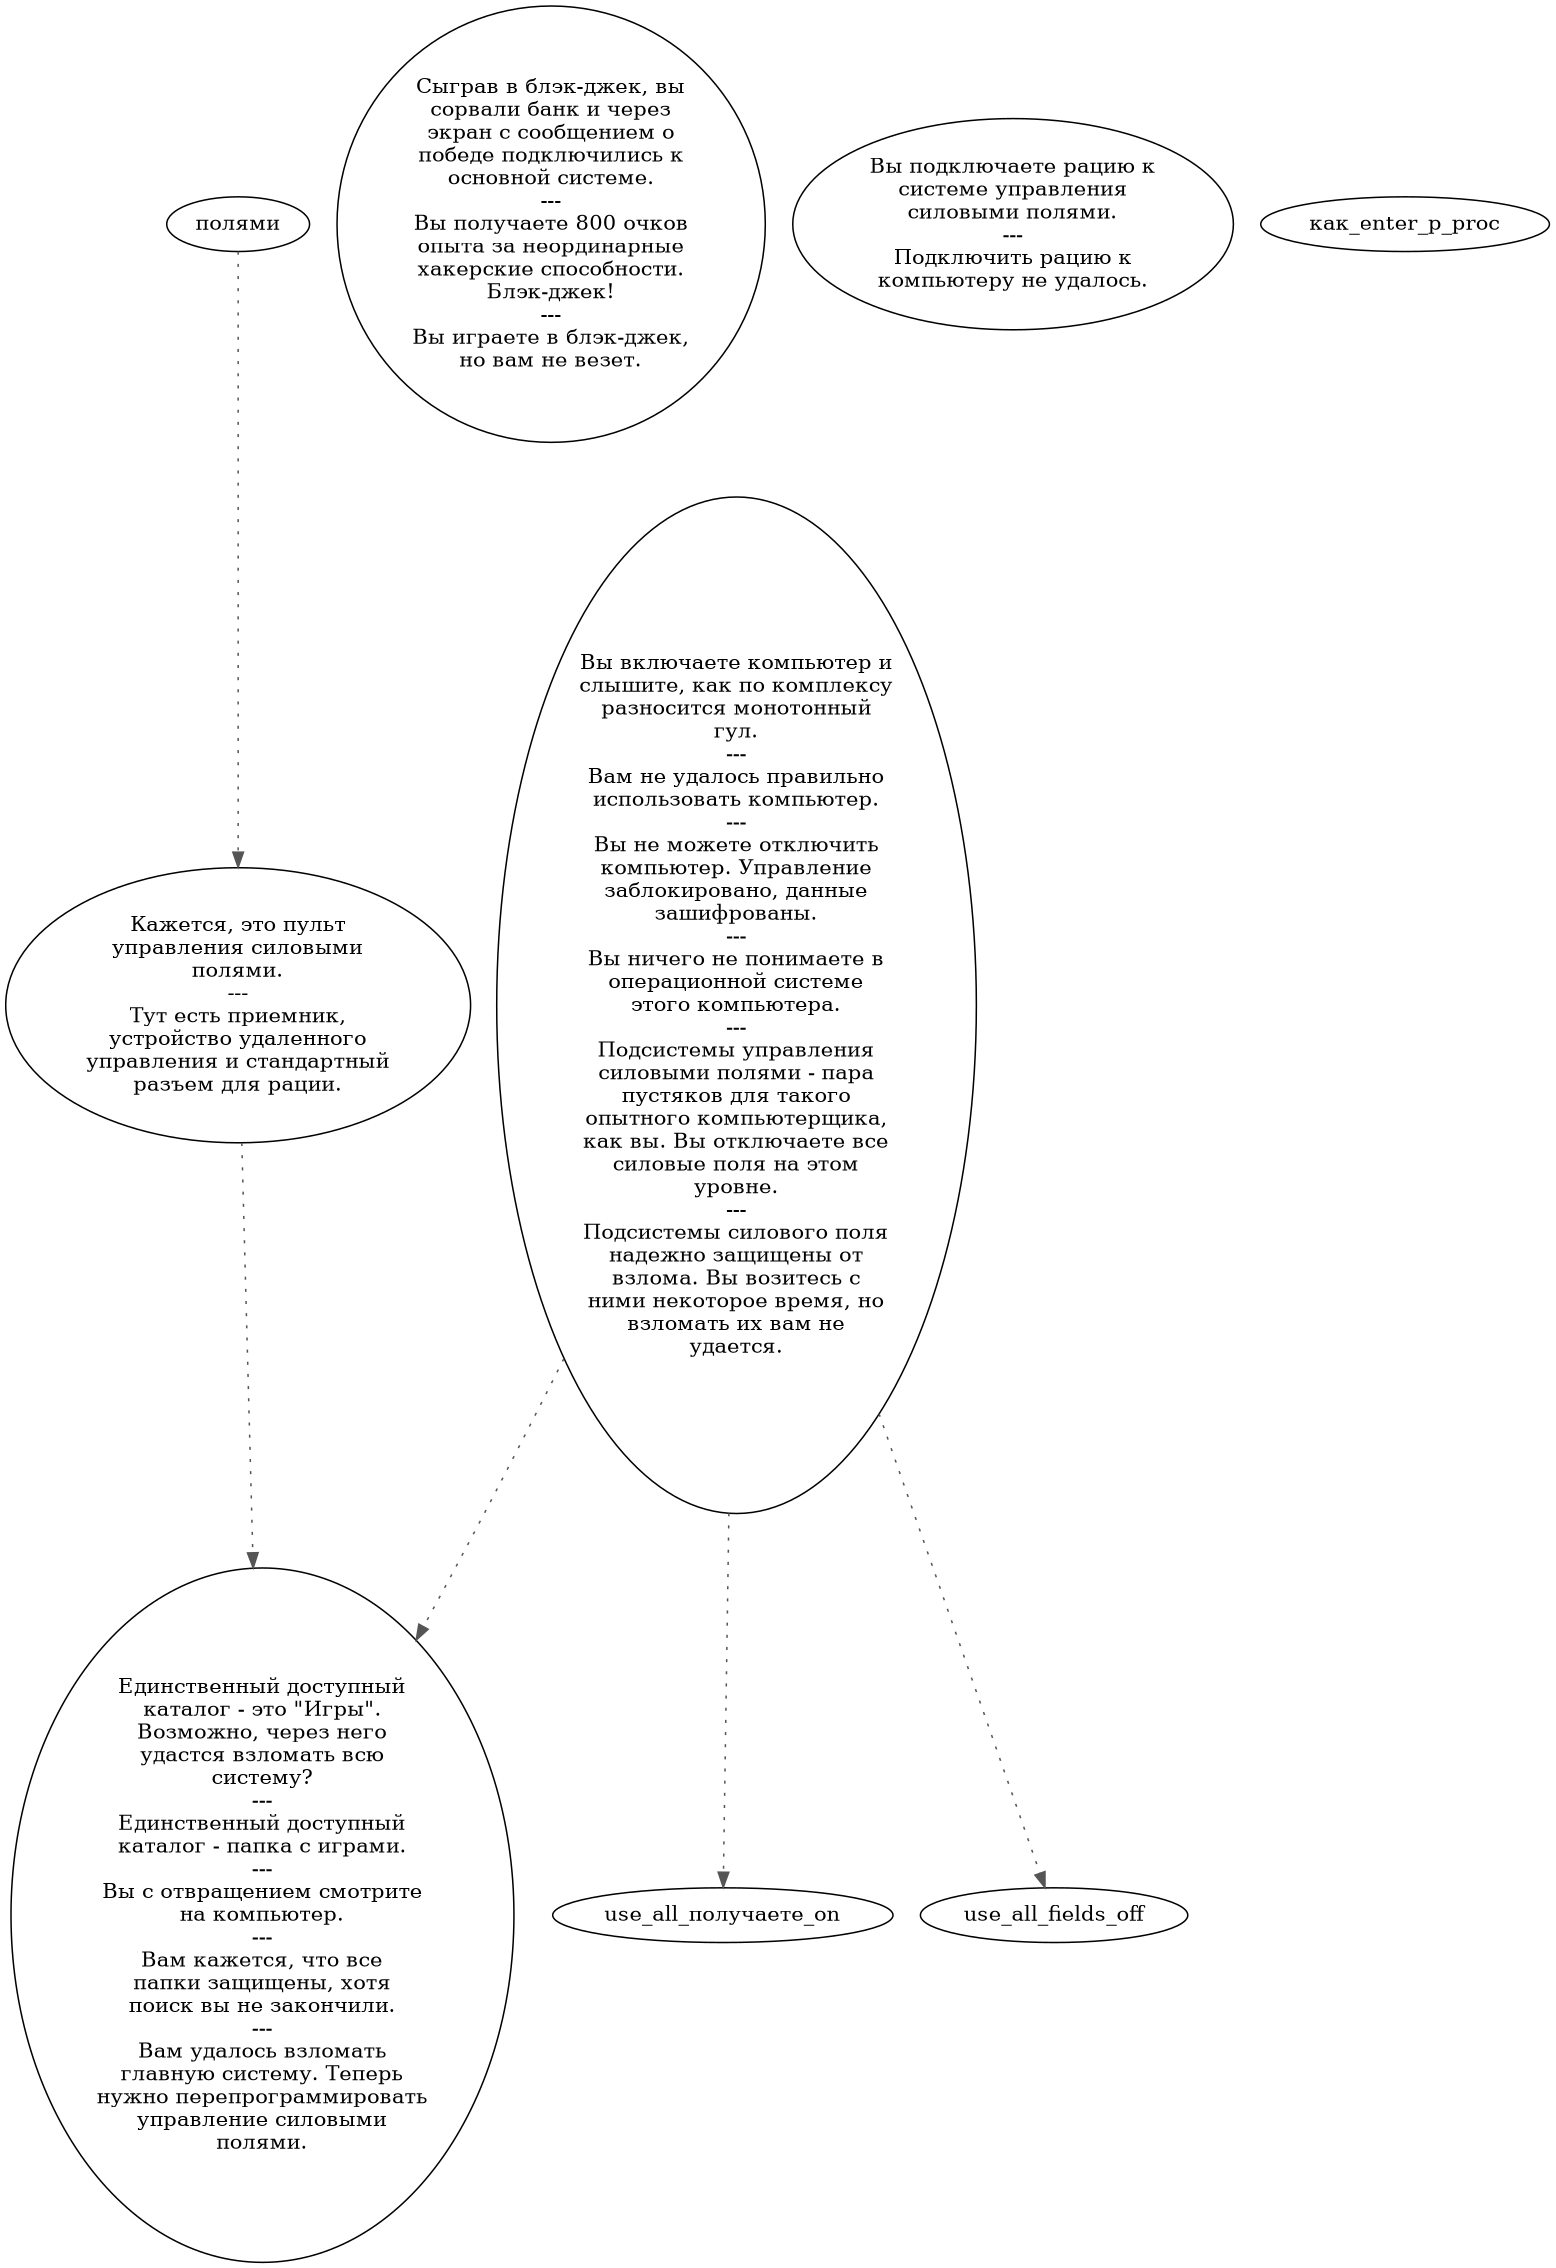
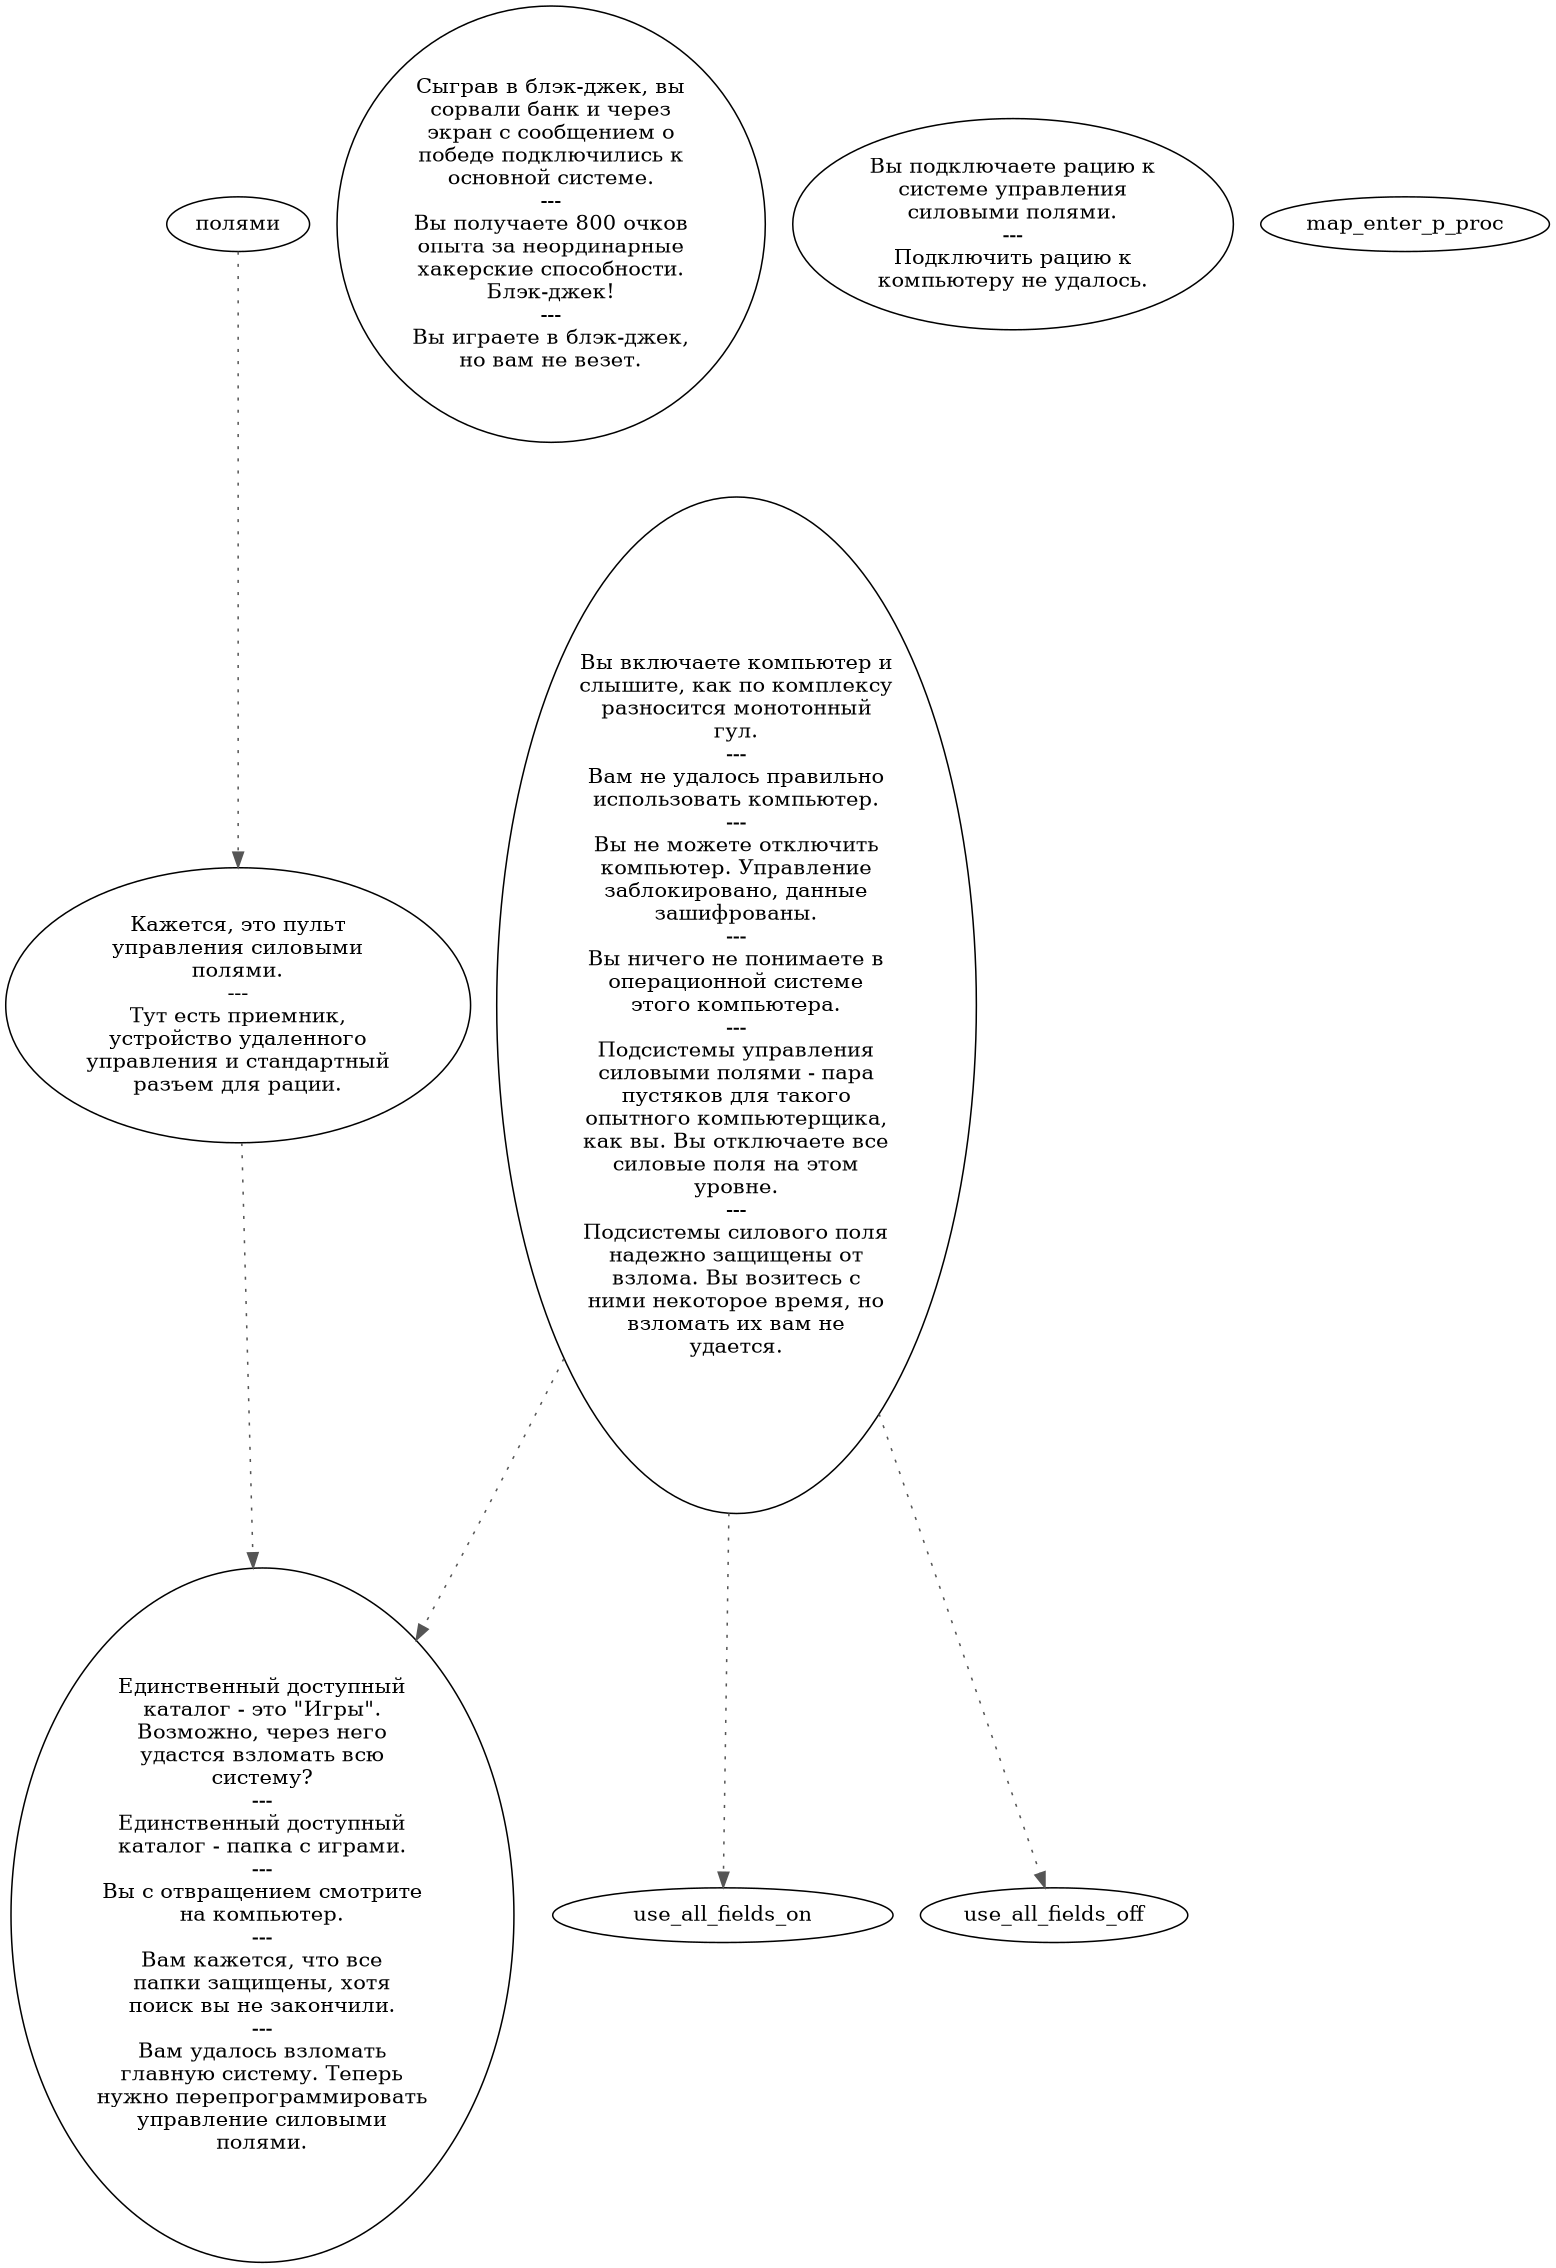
  digraph {
    node [color="#000000" fillcolor="#FFFFFF" style=filled]
    edge [color="#555555" style=dotted]
    n1 [label="полями"]
    n2 [label="Кажется, это пульт\nуправления силовыми\nполями.\n---\nТут есть приемник,\nустройство удаленного\nуправления и стандартный\nразъем для рации."]
    n3 [label="Единственный доступный\nкаталог - это \"Игры\".\nВозможно, через него\nудастся взломать всю\nсистему?\n---\nЕдинственный доступный\nкаталог - папка с играми.\n---\nВы с отвращением смотрите\nна компьютер.\n---\nВам кажется, что все\nпапки защищены, хотя\nпоиск вы не закончили.\n---\nВам удалось взломать\nглавную систему. Теперь\nнужно перепрограммировать\nуправление силовыми\nполями."]
    n4 [label="Сыграв в блэк-джек, вы\nсорвали банк и через\nэкран с сообщением о\nпобеде подключились к\nосновной системе.\n---\nВы получаете 800 очков\nопыта за неординарные\nхакерские способности.\nБлэк-джек!\n---\nВы играете в блэк-джек,\nно вам не везет."]
    n5 [label="Вы подключаете рацию к\nсистеме управления\nсиловыми полями.\n---\nПодключить рацию к\nкомпьютеру не удалось."]
    n6 [label="Вы включаете компьютер и\nслышите, как по комплексу\nразносится монотонный\nгул.\n---\nВам не удалось правильно\nиспользовать компьютер.\n---\nВы не можете отключить\nкомпьютер. Управление\nзаблокировано, данные\nзашифрованы.\n---\nВы ничего не понимаете в\nоперационной системе\nэтого компьютера.\n---\nПодсистемы управления\nсиловыми полями - пара\nпустяков для такого\nопытного компьютерщика,\nкак вы. Вы отключаете все\nсиловые поля на этом\nуровне.\n---\nПодсистемы силового поля\nнадежно защищены от\nвзлома. Вы возитесь с\nними некоторое время, но\nвзломать их вам не\nудается."]
-   use_all_fields_on [label="use_all_получаете_on"]
+   use_all_fields_on
    use_all_fields_off
-   map_enter_p_proc [label="как_enter_p_proc"]
+   map_enter_p_proc
    n1 -> n2
    n2 -> n3
    n6 -> n3
    n6 -> use_all_fields_on
    n6 -> use_all_fields_off
  }
